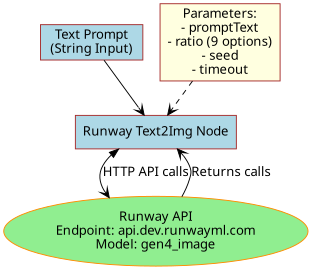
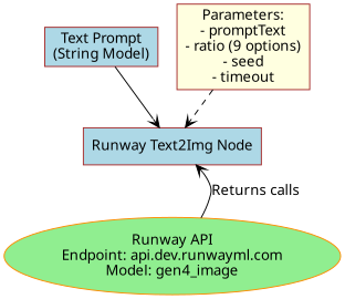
  digraph {
    fontname="Noto Sans"
    rankdir=TB
    node [color=brown fillcolor=lightblue fontname="Noto Sans" shape=box style=filled]
    edge [arrowhead=vee fontname="Noto Sans"]
-   n1 [label="Text Prompt\n(String Input)"]
+   n1 [label="Text Prompt\n(String Model)"]
    n2 [label="Runway Text2Img Node"]
    n3 [color=darkorange fillcolor=lightgreen label="Runway API\nEndpoint: api.dev.runwayml.com\nModel: gen4_image" shape=ellipse]
    n4 [fillcolor=lightyellow label="Parameters:\n- promptText\n- ratio (9 options)\n- seed\n- timeout"]
    n1 -> n2
-   n2 -> n3 [dir=both label="HTTP API calls"]
    n3 -> n2 [label="Returns calls"]
    n4 -> n2 [style=dashed]
  }
